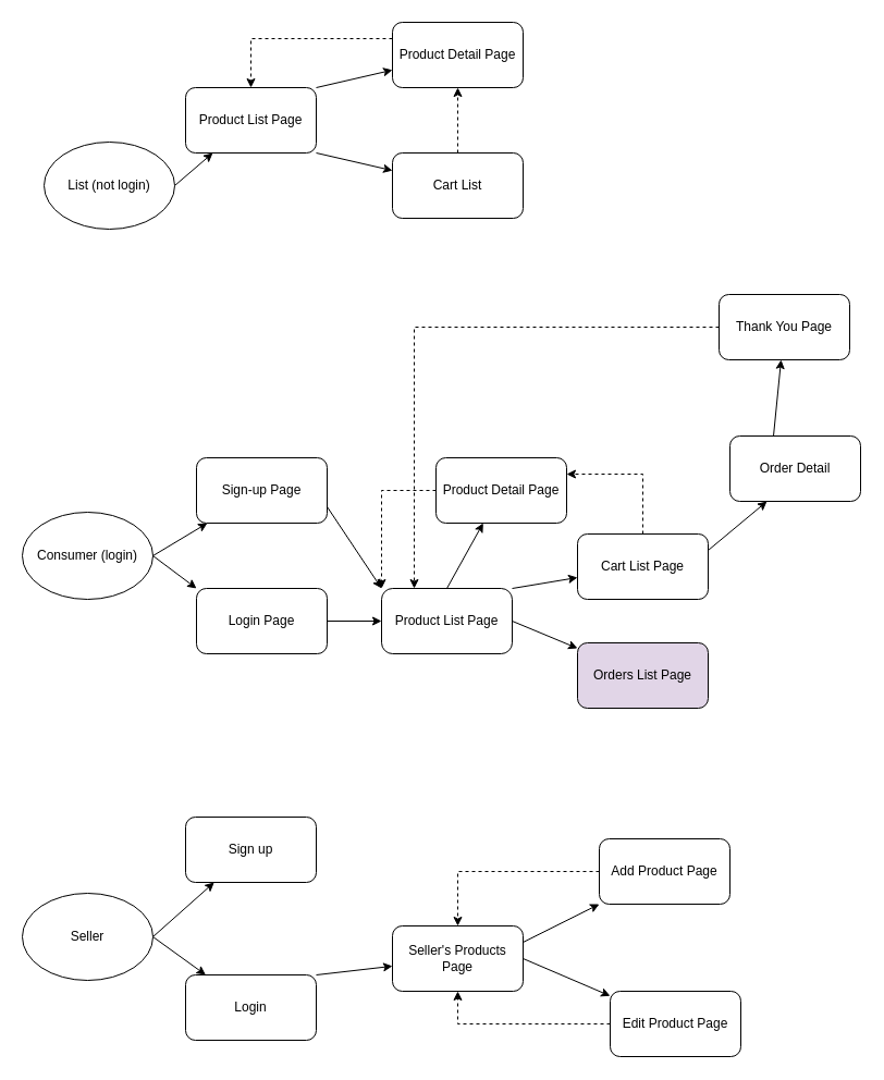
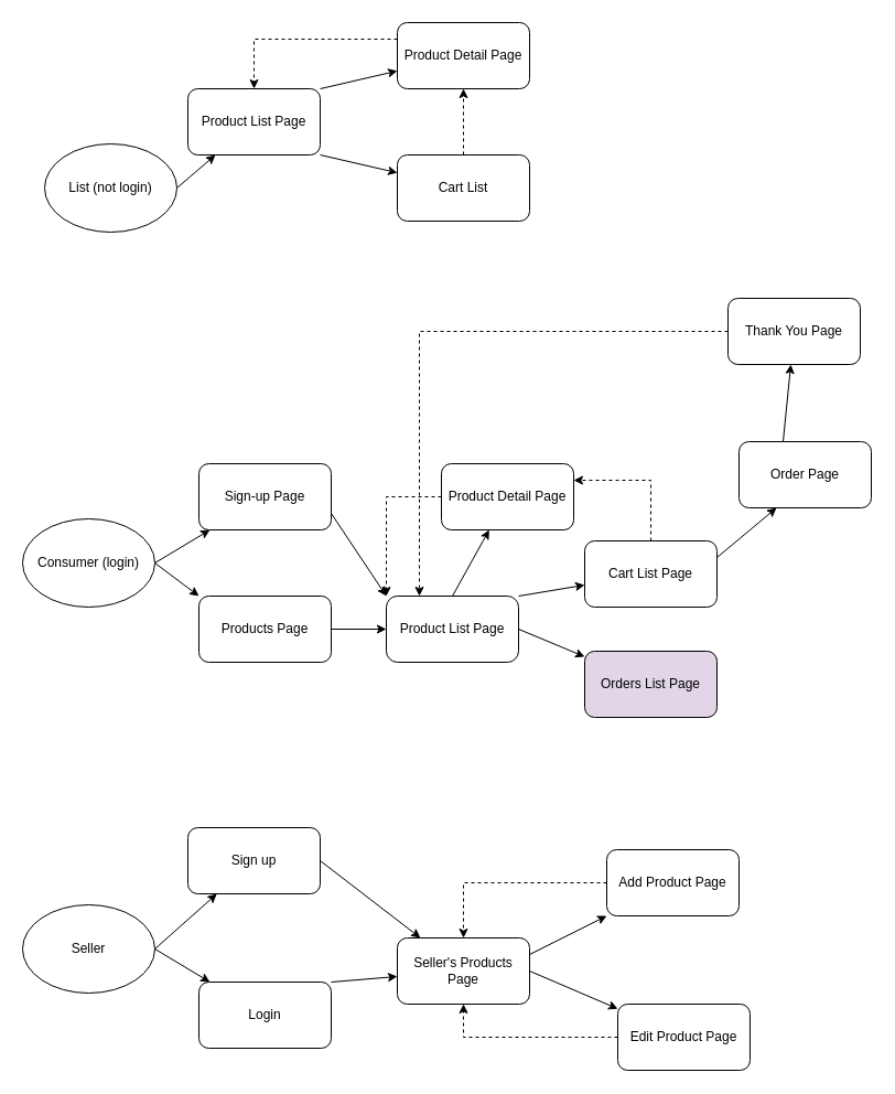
  <mxCell id="0" />
  <mxCell id="1" parent="0" />
  <mxCell id="2" value="Consumer (login)" style="ellipse;whiteSpace=wrap;html=1;" parent="1" vertex="1"><mxGeometry x="20" y="470" width="120" height="80" as="geometry" /></mxCell>
  <mxCell id="3" value="" style="endArrow=classic;html=1;rounded=0;exitX=1;exitY=0.5;exitDx=0;exitDy=0;" parent="1" source="2" target="5" edge="1"><mxGeometry width="50" height="50" relative="1" as="geometry"><mxPoint x="180" y="500" as="sourcePoint" /><mxPoint x="240" y="450" as="targetPoint" /></mxGeometry></mxCell>
  <mxCell id="4" style="edgeStyle=none;rounded=0;orthogonalLoop=1;jettySize=auto;html=1;exitX=1;exitY=0.75;exitDx=0;exitDy=0;entryX=0;entryY=0;entryDx=0;entryDy=0;" edge="1" parent="1" source="5" target="12"><mxGeometry relative="1" as="geometry" /></mxCell>
  <mxCell id="5" value="Sign-up Page" style="rounded=1;whiteSpace=wrap;html=1;" parent="1" vertex="1"><mxGeometry x="180" y="420" width="120" height="60" as="geometry" /></mxCell>
  <mxCell id="6" style="edgeStyle=orthogonalEdgeStyle;rounded=0;orthogonalLoop=1;jettySize=auto;html=1;exitX=1;exitY=0.5;exitDx=0;exitDy=0;" parent="1" source="7" target="12" edge="1"><mxGeometry relative="1" as="geometry"><mxPoint x="350" y="570" as="targetPoint" /><Array as="points"><mxPoint x="390" y="570" /></Array></mxGeometry></mxCell>
- <mxCell id="7" value="Login Page" style="rounded=1;whiteSpace=wrap;html=1;" parent="1" vertex="1"><mxGeometry x="180" y="540" width="120" height="60" as="geometry" /></mxCell>
+ <mxCell id="7" value="Products Page" style="rounded=1;whiteSpace=wrap;html=1;" parent="1" vertex="1"><mxGeometry x="180" y="540" width="120" height="60" as="geometry" /></mxCell>
  <mxCell id="8" value="" style="endArrow=classic;html=1;rounded=0;entryX=0;entryY=0;entryDx=0;entryDy=0;exitX=1;exitY=0.5;exitDx=0;exitDy=0;" parent="1" source="2" target="7" edge="1"><mxGeometry width="50" height="50" relative="1" as="geometry"><mxPoint x="180" y="515" as="sourcePoint" /><mxPoint x="230" y="465" as="targetPoint" /></mxGeometry></mxCell>
  <mxCell id="9" style="rounded=0;orthogonalLoop=1;jettySize=auto;html=1;exitX=0.5;exitY=0;exitDx=0;exitDy=0;" parent="1" source="12" target="14" edge="1"><mxGeometry relative="1" as="geometry"><mxPoint x="460" y="450" as="targetPoint" /></mxGeometry></mxCell>
  <mxCell id="10" style="rounded=0;orthogonalLoop=1;jettySize=auto;html=1;exitX=1;exitY=0;exitDx=0;exitDy=0;" parent="1" source="12" target="17" edge="1"><mxGeometry relative="1" as="geometry"><mxPoint x="540" y="510" as="targetPoint" /></mxGeometry></mxCell>
  <mxCell id="11" style="rounded=0;orthogonalLoop=1;jettySize=auto;html=1;exitX=1;exitY=0.5;exitDx=0;exitDy=0;" parent="1" source="12" target="18" edge="1"><mxGeometry relative="1" as="geometry"><mxPoint x="530" y="600" as="targetPoint" /></mxGeometry></mxCell>
  <mxCell id="12" value="Product List Page" style="rounded=1;whiteSpace=wrap;html=1;arcSize=17;" parent="1" vertex="1"><mxGeometry x="350" y="540" width="120" height="60" as="geometry" /></mxCell>
  <mxCell id="13" style="edgeStyle=orthogonalEdgeStyle;rounded=0;orthogonalLoop=1;jettySize=auto;html=1;exitX=0;exitY=0.5;exitDx=0;exitDy=0;entryX=0;entryY=0;entryDx=0;entryDy=0;dashed=1;" edge="1" parent="1" source="14" target="12"><mxGeometry relative="1" as="geometry" /></mxCell>
  <mxCell id="14" value="Product Detail Page" style="rounded=1;whiteSpace=wrap;html=1;" parent="1" vertex="1"><mxGeometry x="400" y="420" width="120" height="60" as="geometry" /></mxCell>
  <mxCell id="15" style="edgeStyle=orthogonalEdgeStyle;rounded=0;orthogonalLoop=1;jettySize=auto;html=1;exitX=0.5;exitY=0;exitDx=0;exitDy=0;entryX=1;entryY=0.25;entryDx=0;entryDy=0;dashed=1;" parent="1" source="17" target="14" edge="1"><mxGeometry relative="1" as="geometry" /></mxCell>
  <mxCell id="16" style="rounded=0;orthogonalLoop=1;jettySize=auto;html=1;exitX=1;exitY=0.25;exitDx=0;exitDy=0;" parent="1" source="17" edge="1"><mxGeometry relative="1" as="geometry"><mxPoint x="704" y="460" as="targetPoint" /></mxGeometry></mxCell>
  <mxCell id="17" value="Cart List Page" style="rounded=1;whiteSpace=wrap;html=1;" parent="1" vertex="1"><mxGeometry x="530" y="490" width="120" height="60" as="geometry" /></mxCell>
  <mxCell id="18" value="Orders List Page" style="rounded=1;whiteSpace=wrap;html=1;fillColor=#e1d5e7;" parent="1" vertex="1"><mxGeometry x="530" y="590" width="120" height="60" as="geometry" /></mxCell>
  <mxCell id="19" style="edgeStyle=none;rounded=0;orthogonalLoop=1;jettySize=auto;html=1;exitX=0.25;exitY=0;exitDx=0;exitDy=0;" parent="1" target="22" edge="1"><mxGeometry relative="1" as="geometry"><mxPoint x="710" y="340" as="targetPoint" /><mxPoint x="710" y="400" as="sourcePoint" /></mxGeometry></mxCell>
- <mxCell id="20" value="Order Detail" style="rounded=1;whiteSpace=wrap;html=1;" parent="1" vertex="1"><mxGeometry x="670" y="400" width="120" height="60" as="geometry" /></mxCell>
+ <mxCell id="20" value="Order Page" style="rounded=1;whiteSpace=wrap;html=1;" parent="1" vertex="1"><mxGeometry x="670" y="400" width="120" height="60" as="geometry" /></mxCell>
  <mxCell id="21" style="edgeStyle=orthogonalEdgeStyle;rounded=0;orthogonalLoop=1;jettySize=auto;html=1;exitX=0;exitY=0.5;exitDx=0;exitDy=0;entryX=0.25;entryY=0;entryDx=0;entryDy=0;dashed=1;" parent="1" source="22" target="12" edge="1"><mxGeometry relative="1" as="geometry" /></mxCell>
  <mxCell id="22" value="Thank You Page" style="rounded=1;whiteSpace=wrap;html=1;" parent="1" vertex="1"><mxGeometry x="660" y="270" width="120" height="60" as="geometry" /></mxCell>
  <mxCell id="23" style="rounded=0;orthogonalLoop=1;jettySize=auto;html=1;exitX=1;exitY=0.5;exitDx=0;exitDy=0;" edge="1" parent="1" source="24" target="27"><mxGeometry relative="1" as="geometry"><mxPoint x="230" y="110" as="targetPoint" /></mxGeometry></mxCell>
  <mxCell id="24" value="List (not login)" style="ellipse;whiteSpace=wrap;html=1;" vertex="1" parent="1"><mxGeometry x="40" y="130" width="120" height="80" as="geometry" /></mxCell>
  <mxCell id="25" style="edgeStyle=none;rounded=0;orthogonalLoop=1;jettySize=auto;html=1;exitX=1;exitY=0;exitDx=0;exitDy=0;" edge="1" parent="1" source="27" target="29"><mxGeometry relative="1" as="geometry"><mxPoint x="370" y="60" as="targetPoint" /></mxGeometry></mxCell>
  <mxCell id="26" style="edgeStyle=none;rounded=0;orthogonalLoop=1;jettySize=auto;html=1;exitX=1;exitY=1;exitDx=0;exitDy=0;" edge="1" parent="1" source="27" target="31"><mxGeometry relative="1" as="geometry"><mxPoint x="350" y="160" as="targetPoint" /></mxGeometry></mxCell>
  <mxCell id="27" value="Product List Page" style="rounded=1;whiteSpace=wrap;html=1;" vertex="1" parent="1"><mxGeometry x="170" y="80" width="120" height="60" as="geometry" /></mxCell>
  <mxCell id="28" style="edgeStyle=orthogonalEdgeStyle;rounded=0;orthogonalLoop=1;jettySize=auto;html=1;exitX=0;exitY=0.25;exitDx=0;exitDy=0;entryX=0.5;entryY=0;entryDx=0;entryDy=0;dashed=1;" edge="1" parent="1" source="29" target="27"><mxGeometry relative="1" as="geometry" /></mxCell>
  <mxCell id="29" value="Product Detail Page" style="rounded=1;whiteSpace=wrap;html=1;" vertex="1" parent="1"><mxGeometry x="360" y="20" width="120" height="60" as="geometry" /></mxCell>
  <mxCell id="30" style="edgeStyle=orthogonalEdgeStyle;rounded=0;orthogonalLoop=1;jettySize=auto;html=1;exitX=0.5;exitY=0;exitDx=0;exitDy=0;entryX=0.5;entryY=1;entryDx=0;entryDy=0;dashed=1;" edge="1" parent="1" source="31" target="29"><mxGeometry relative="1" as="geometry" /></mxCell>
  <mxCell id="31" value="Cart List" style="rounded=1;whiteSpace=wrap;html=1;" vertex="1" parent="1"><mxGeometry x="360" y="140" width="120" height="60" as="geometry" /></mxCell>
  <mxCell id="32" style="rounded=0;orthogonalLoop=1;jettySize=auto;html=1;exitX=1;exitY=0.5;exitDx=0;exitDy=0;" edge="1" parent="1" source="34" target="36"><mxGeometry relative="1" as="geometry"><mxPoint x="190" y="800" as="targetPoint" /></mxGeometry></mxCell>
  <mxCell id="33" style="edgeStyle=none;rounded=0;orthogonalLoop=1;jettySize=auto;html=1;exitX=1;exitY=0.5;exitDx=0;exitDy=0;" edge="1" parent="1" source="34" target="38"><mxGeometry relative="1" as="geometry"><mxPoint x="200" y="920" as="targetPoint" /></mxGeometry></mxCell>
  <mxCell id="34" value="Seller" style="ellipse;whiteSpace=wrap;html=1;" vertex="1" parent="1"><mxGeometry x="20" y="820" width="120" height="80" as="geometry" /></mxCell>
+ <mxCell id="35" style="edgeStyle=none;rounded=0;orthogonalLoop=1;jettySize=auto;html=1;exitX=1;exitY=0.5;exitDx=0;exitDy=0;" edge="1" parent="1" source="36" target="41"><mxGeometry relative="1" as="geometry" /></mxCell>
  <mxCell id="36" value="Sign up" style="rounded=1;whiteSpace=wrap;html=1;" vertex="1" parent="1"><mxGeometry x="170" y="750" width="120" height="60" as="geometry" /></mxCell>
  <mxCell id="37" style="edgeStyle=none;rounded=0;orthogonalLoop=1;jettySize=auto;html=1;exitX=1;exitY=0;exitDx=0;exitDy=0;" edge="1" parent="1" source="38" target="41"><mxGeometry relative="1" as="geometry"><mxPoint x="370" y="850" as="targetPoint" /></mxGeometry></mxCell>
- <mxCell id="38" value="Login" style="rounded=1;whiteSpace=wrap;html=1;" vertex="1" parent="1"><mxGeometry x="170" y="895" width="120" height="60" as="geometry" /></mxCell>
+ <mxCell id="38" value="Login" style="rounded=1;whiteSpace=wrap;html=1;" vertex="1" parent="1"><mxGeometry x="180" y="890" width="120" height="60" as="geometry" /></mxCell>
  <mxCell id="39" style="edgeStyle=none;rounded=0;orthogonalLoop=1;jettySize=auto;html=1;exitX=1;exitY=0.25;exitDx=0;exitDy=0;" edge="1" parent="1" source="41" target="43"><mxGeometry relative="1" as="geometry"><mxPoint x="560" y="790" as="targetPoint" /></mxGeometry></mxCell>
  <mxCell id="40" style="edgeStyle=none;rounded=0;orthogonalLoop=1;jettySize=auto;html=1;exitX=1;exitY=0.5;exitDx=0;exitDy=0;" edge="1" parent="1" source="41" target="45"><mxGeometry relative="1" as="geometry"><mxPoint x="570" y="920" as="targetPoint" /></mxGeometry></mxCell>
  <mxCell id="41" value="Seller's Products Page" style="rounded=1;whiteSpace=wrap;html=1;" vertex="1" parent="1"><mxGeometry x="360" y="850" width="120" height="60" as="geometry" /></mxCell>
  <mxCell id="42" style="edgeStyle=orthogonalEdgeStyle;rounded=0;orthogonalLoop=1;jettySize=auto;html=1;exitX=0;exitY=0.5;exitDx=0;exitDy=0;entryX=0.5;entryY=0;entryDx=0;entryDy=0;dashed=1;" edge="1" parent="1" source="43" target="41"><mxGeometry relative="1" as="geometry" /></mxCell>
  <mxCell id="43" value="Add Product Page" style="rounded=1;whiteSpace=wrap;html=1;" vertex="1" parent="1"><mxGeometry x="550" y="770" width="120" height="60" as="geometry" /></mxCell>
  <mxCell id="44" style="edgeStyle=orthogonalEdgeStyle;rounded=0;orthogonalLoop=1;jettySize=auto;html=1;exitX=0;exitY=0.5;exitDx=0;exitDy=0;entryX=0.5;entryY=1;entryDx=0;entryDy=0;dashed=1;" edge="1" parent="1" source="45" target="41"><mxGeometry relative="1" as="geometry" /></mxCell>
  <mxCell id="45" value="Edit Product Page" style="rounded=1;whiteSpace=wrap;html=1;" vertex="1" parent="1"><mxGeometry x="560" y="910" width="120" height="60" as="geometry" /></mxCell>
